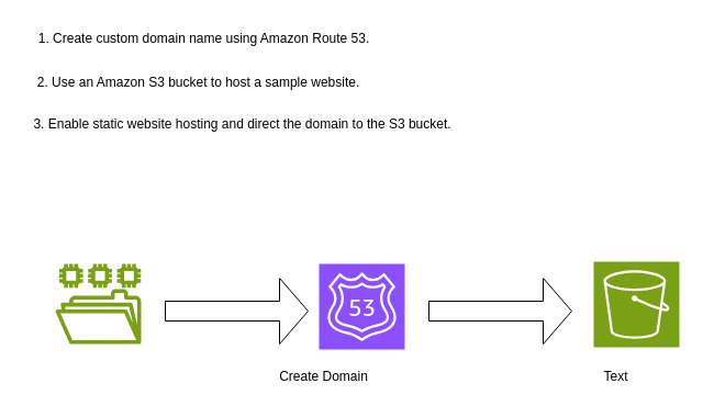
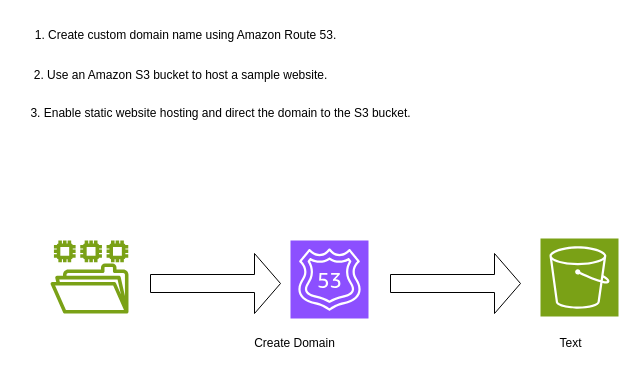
  <mxCell id="0" />
  <mxCell id="1" parent="0" />
  <mxCell id="2" value="" style="sketch=0;outlineConnect=0;fontColor=#232F3E;gradientColor=none;fillColor=#7AA116;strokeColor=none;dashed=0;verticalLabelPosition=bottom;verticalAlign=top;align=center;html=1;fontSize=12;fontStyle=0;aspect=fixed;pointerEvents=1;shape=mxgraph.aws4.file_system;" vertex="1" parent="1"><mxGeometry x="50" y="240" width="78" height="73" as="geometry" /></mxCell>
  <mxCell id="3" value="" style="sketch=0;points=[[0,0,0],[0.25,0,0],[0.5,0,0],[0.75,0,0],[1,0,0],[0,1,0],[0.25,1,0],[0.5,1,0],[0.75,1,0],[1,1,0],[0,0.25,0],[0,0.5,0],[0,0.75,0],[1,0.25,0],[1,0.5,0],[1,0.75,0]];outlineConnect=0;fontColor=#232F3E;fillColor=#8C4FFF;strokeColor=#ffffff;dashed=0;verticalLabelPosition=bottom;verticalAlign=top;align=center;html=1;fontSize=12;fontStyle=0;aspect=fixed;shape=mxgraph.aws4.resourceIcon;resIcon=mxgraph.aws4.route_53;" vertex="1" parent="1"><mxGeometry x="290" y="240" width="78" height="78" as="geometry" /></mxCell>
  <mxCell id="4" value="" style="sketch=0;points=[[0,0,0],[0.25,0,0],[0.5,0,0],[0.75,0,0],[1,0,0],[0,1,0],[0.25,1,0],[0.5,1,0],[0.75,1,0],[1,1,0],[0,0.25,0],[0,0.5,0],[0,0.75,0],[1,0.25,0],[1,0.5,0],[1,0.75,0]];outlineConnect=0;fontColor=#232F3E;fillColor=#7AA116;strokeColor=#ffffff;dashed=0;verticalLabelPosition=bottom;verticalAlign=top;align=center;html=1;fontSize=12;fontStyle=0;aspect=fixed;shape=mxgraph.aws4.resourceIcon;resIcon=mxgraph.aws4.s3;" vertex="1" parent="1"><mxGeometry x="540" y="238" width="78" height="78" as="geometry" /></mxCell>
  <mxCell id="5" value="" style="shape=singleArrow;whiteSpace=wrap;html=1;" vertex="1" parent="1"><mxGeometry x="150" y="253" width="130" height="60" as="geometry" /></mxCell>
  <mxCell id="6" value="" style="shape=singleArrow;whiteSpace=wrap;html=1;" vertex="1" parent="1"><mxGeometry x="390" y="253" width="130" height="60" as="geometry" /></mxCell>
  <mxCell id="7" value="Create Domain" style="text;html=1;align=center;verticalAlign=middle;resizable=0;points=[];autosize=1;strokeColor=none;fillColor=none;" vertex="1" parent="1"><mxGeometry x="244" y="328" width="100" height="30" as="geometry" /></mxCell>
- <mxCell id="8" value="Text" style="text;html=1;align=center;verticalAlign=middle;resizable=0;points=[];autosize=1;strokeColor=none;fillColor=none;" vertex="1" parent="1"><mxGeometry x="535" y="328" width="50" height="30" as="geometry" /></mxCell>
+ <mxCell id="8" value="Text" style="text;html=1;align=center;verticalAlign=middle;resizable=0;points=[];autosize=1;strokeColor=none;fillColor=none;" vertex="1" parent="1"><mxGeometry x="545" y="328" width="50" height="30" as="geometry" /></mxCell>
  <mxCell id="9" value="1. Create custom domain name using Amazon Route 53." style="text;html=1;align=center;verticalAlign=middle;resizable=0;points=[];autosize=1;strokeColor=none;fillColor=none;" vertex="1" parent="1"><mxGeometry x="20" y="20" width="330" height="30" as="geometry" /></mxCell>
  <mxCell id="10" value="2. Use an Amazon S3 bucket to host a sample website." style="text;html=1;align=center;verticalAlign=middle;resizable=0;points=[];autosize=1;strokeColor=none;fillColor=none;" vertex="1" parent="1"><mxGeometry x="20" y="60" width="320" height="30" as="geometry" /></mxCell>
  <mxCell id="11" value="3. Enable static website hosting and direct the domain to the S3 bucket." style="text;html=1;align=center;verticalAlign=middle;resizable=0;points=[];autosize=1;strokeColor=none;fillColor=none;" vertex="1" parent="1"><mxGeometry x="20" y="98" width="400" height="30" as="geometry" /></mxCell>
